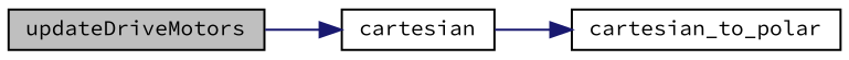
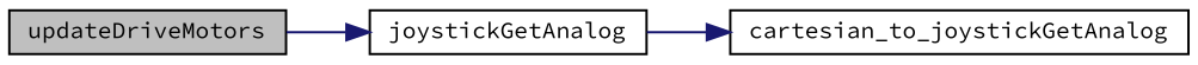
  digraph {
    fontname="Source Code Pro"
    rankdir=LR
    node [color=black fillcolor=white fontname="Source Code Pro" fontsize=10 shape=record style=filled]
    edge [color=midnightblue fontname="Source Code Pro" fontsize=10 labelfontname=Helvetica labelfontsize=10 style=solid]
    n1 [fillcolor=grey75 fontcolor=black height=0.2 label=updateDriveMotors width=0.4]
-   n2 [height=0.2 label=cartesian width=0.4]
-   n3 [height=0.2 label=cartesian_to_polar width=0.4]
+   n2 [height=0.2 label=joystickGetAnalog width=0.4]
+   n3 [height=0.2 label=cartesian_to_joystickGetAnalog width=0.4]
    n1 -> n2
    n2 -> n3
  }
